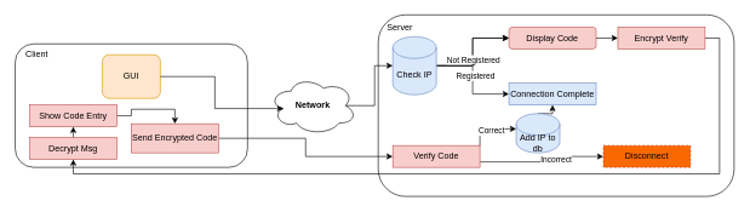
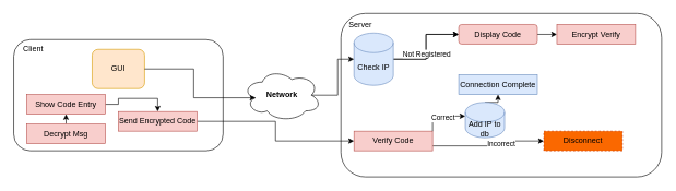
  <mxCell id="0" />
  <mxCell id="1" parent="0" />
  <mxCell id="2" value="" style="rounded=1;whiteSpace=wrap;html=1;" vertex="1" parent="1"><mxGeometry x="20" y="60" width="320" height="170" as="geometry" /></mxCell>
  <mxCell id="3" value="" style="rounded=1;whiteSpace=wrap;html=1;" vertex="1" parent="1"><mxGeometry x="520" y="20" width="490" height="250" as="geometry" /></mxCell>
  <mxCell id="4" value="&lt;b&gt;Network&lt;/b&gt;" style="ellipse;shape=cloud;whiteSpace=wrap;html=1;" vertex="1" parent="1"><mxGeometry x="370" y="105" width="120" height="80" as="geometry" /></mxCell>
  <mxCell id="5" value="GUI" style="rounded=1;whiteSpace=wrap;html=1;fillColor=#ffe6cc;strokeColor=#d79b00;" vertex="1" parent="1"><mxGeometry x="140" y="75" width="80" height="60" as="geometry" /></mxCell>
  <mxCell id="6" style="edgeStyle=orthogonalEdgeStyle;rounded=0;orthogonalLoop=1;jettySize=auto;html=1;exitX=1;exitY=0.5;exitDx=0;exitDy=0;entryX=0.16;entryY=0.55;entryDx=0;entryDy=0;entryPerimeter=0;" edge="1" parent="1" source="5" target="4"><mxGeometry relative="1" as="geometry" /></mxCell>
  <mxCell id="7" value="" style="edgeStyle=orthogonalEdgeStyle;rounded=0;orthogonalLoop=1;jettySize=auto;html=1;" edge="1" parent="1" source="13" target="16"><mxGeometry relative="1" as="geometry" /></mxCell>
  <mxCell id="8" value="" style="edgeStyle=orthogonalEdgeStyle;rounded=0;orthogonalLoop=1;jettySize=auto;html=1;" edge="1" parent="1" source="13" target="16"><mxGeometry relative="1" as="geometry" /></mxCell>
  <mxCell id="9" value="Not Registered" style="edgeLabel;html=1;align=center;verticalAlign=middle;resizable=0;points=[];" vertex="1" connectable="0" parent="8"><mxGeometry x="-0.141" relative="1" as="geometry"><mxPoint as="offset" /></mxGeometry></mxCell>
- <mxCell id="10" style="edgeStyle=orthogonalEdgeStyle;rounded=0;orthogonalLoop=1;jettySize=auto;html=1;exitX=1;exitY=0.5;exitDx=0;exitDy=0;exitPerimeter=0;" edge="1" parent="1" source="13" target="17"><mxGeometry relative="1" as="geometry" /></mxCell>
- <mxCell id="11" value="Text" style="edgeLabel;html=1;align=center;verticalAlign=middle;resizable=0;points=[];" vertex="1" connectable="0" parent="10"><mxGeometry x="-0.095" relative="1" as="geometry"><mxPoint as="offset" /></mxGeometry></mxCell>
- <mxCell id="12" value="Registered" style="edgeLabel;html=1;align=center;verticalAlign=middle;resizable=0;points=[];" vertex="1" connectable="0" parent="10"><mxGeometry x="-0.095" y="3" relative="1" as="geometry"><mxPoint as="offset" /></mxGeometry></mxCell>
  <mxCell id="13" value="Check IP" style="shape=cylinder3;whiteSpace=wrap;html=1;boundedLbl=1;backgroundOutline=1;size=15;fillColor=#dae8fc;strokeColor=#6c8ebf;" vertex="1" parent="1"><mxGeometry x="540" y="50" width="60" height="80" as="geometry" /></mxCell>
  <mxCell id="14" style="edgeStyle=orthogonalEdgeStyle;rounded=0;orthogonalLoop=1;jettySize=auto;html=1;exitX=0.875;exitY=0.5;exitDx=0;exitDy=0;exitPerimeter=0;entryX=0;entryY=0.5;entryDx=0;entryDy=0;entryPerimeter=0;" edge="1" parent="1" source="4" target="13"><mxGeometry relative="1" as="geometry" /></mxCell>
  <mxCell id="15" style="edgeStyle=orthogonalEdgeStyle;rounded=0;orthogonalLoop=1;jettySize=auto;html=1;exitX=1;exitY=0.5;exitDx=0;exitDy=0;entryX=0;entryY=0.5;entryDx=0;entryDy=0;" edge="1" parent="1" source="16" target="21"><mxGeometry relative="1" as="geometry" /></mxCell>
  <mxCell id="16" value="Display Code" style="whiteSpace=wrap;html=1;fillColor=#f8cecc;strokeColor=#b85450;rounded=1;" vertex="1" parent="1"><mxGeometry x="700" y="37" width="120" height="30" as="geometry" /></mxCell>
  <mxCell id="17" value="Connection Complete" style="whiteSpace=wrap;html=1;fillColor=#dae8fc;strokeColor=#6c8ebf;" vertex="1" parent="1"><mxGeometry x="700" y="114" width="120" height="30" as="geometry" /></mxCell>
  <mxCell id="18" value="Client" style="text;html=1;align=center;verticalAlign=middle;whiteSpace=wrap;rounded=0;" vertex="1" parent="1"><mxGeometry x="20" y="60" width="60" height="30" as="geometry" /></mxCell>
  <mxCell id="19" value="Server" style="text;html=1;align=center;verticalAlign=middle;whiteSpace=wrap;rounded=0;" vertex="1" parent="1"><mxGeometry x="520" y="22" width="60" height="30" as="geometry" /></mxCell>
- <mxCell id="20" style="edgeStyle=orthogonalEdgeStyle;rounded=0;orthogonalLoop=1;jettySize=auto;html=1;exitX=1;exitY=0.5;exitDx=0;exitDy=0;entryX=0.5;entryY=1;entryDx=0;entryDy=0;" edge="1" parent="1" source="21" target="23"><mxGeometry relative="1" as="geometry" /></mxCell>
  <mxCell id="21" value="Encrypt Verify" style="whiteSpace=wrap;html=1;fillColor=#f8cecc;strokeColor=#b85450;" vertex="1" parent="1"><mxGeometry x="850" y="37" width="120" height="30" as="geometry" /></mxCell>
  <mxCell id="22" style="edgeStyle=orthogonalEdgeStyle;rounded=0;orthogonalLoop=1;jettySize=auto;html=1;exitX=0.5;exitY=0;exitDx=0;exitDy=0;entryX=0.5;entryY=1;entryDx=0;entryDy=0;" edge="1" parent="1" source="23" target="25"><mxGeometry relative="1" as="geometry" /></mxCell>
  <mxCell id="23" value="Decrypt Msg" style="whiteSpace=wrap;html=1;fillColor=#f8cecc;strokeColor=#b85450;" vertex="1" parent="1"><mxGeometry x="40" y="189" width="120" height="30" as="geometry" /></mxCell>
  <mxCell id="24" style="edgeStyle=orthogonalEdgeStyle;rounded=0;orthogonalLoop=1;jettySize=auto;html=1;exitX=1;exitY=0.5;exitDx=0;exitDy=0;entryX=0.5;entryY=0;entryDx=0;entryDy=0;" edge="1" parent="1" source="25" target="27"><mxGeometry relative="1" as="geometry" /></mxCell>
  <mxCell id="25" value="Show Code Entry" style="whiteSpace=wrap;html=1;fillColor=#f8cecc;strokeColor=#b85450;" vertex="1" parent="1"><mxGeometry x="40" y="144" width="120" height="30" as="geometry" /></mxCell>
  <mxCell id="26" style="edgeStyle=orthogonalEdgeStyle;rounded=0;orthogonalLoop=1;jettySize=auto;html=1;exitX=1;exitY=0.5;exitDx=0;exitDy=0;entryX=0;entryY=0.5;entryDx=0;entryDy=0;" edge="1" parent="1" source="27" target="30"><mxGeometry relative="1" as="geometry" /></mxCell>
- <mxCell id="27" value="Send Encrypted Code" style="whiteSpace=wrap;html=1;fillColor=#f8cecc;strokeColor=#b85450;" vertex="1" parent="1"><mxGeometry x="180" y="170" width="120" height="40" as="geometry" /></mxCell>
+ <mxCell id="27" value="Send Encrypted Code" style="whiteSpace=wrap;html=1;fillColor=#f8cecc;strokeColor=#b85450;" vertex="1" parent="1"><mxGeometry x="180" y="170" width="120" height="30" as="geometry" /></mxCell>
  <mxCell id="28" style="edgeStyle=orthogonalEdgeStyle;rounded=0;orthogonalLoop=1;jettySize=auto;html=1;exitX=1;exitY=0.75;exitDx=0;exitDy=0;entryX=0;entryY=0.5;entryDx=0;entryDy=0;" edge="1" parent="1" source="30" target="31"><mxGeometry relative="1" as="geometry" /></mxCell>
  <mxCell id="29" value="Incorrect" style="edgeLabel;html=1;align=center;verticalAlign=middle;resizable=0;points=[];" vertex="1" connectable="0" parent="28"><mxGeometry x="0.261" y="-3" relative="1" as="geometry"><mxPoint as="offset" /></mxGeometry></mxCell>
  <mxCell id="30" value="Verify Code" style="whiteSpace=wrap;html=1;fillColor=#f8cecc;strokeColor=#b85450;" vertex="1" parent="1"><mxGeometry x="540" y="200" width="120" height="30" as="geometry" /></mxCell>
  <mxCell id="31" value="Disconnect" style="whiteSpace=wrap;html=1;fillColor=#fa6800;strokeColor=#C73500;fontColor=#000000;dashed=1;" vertex="1" parent="1"><mxGeometry x="830" y="200" width="120" height="30" as="geometry" /></mxCell>
  <mxCell id="32" style="edgeStyle=orthogonalEdgeStyle;rounded=0;orthogonalLoop=1;jettySize=auto;html=1;exitX=0.5;exitY=0;exitDx=0;exitDy=0;exitPerimeter=0;entryX=0.5;entryY=1;entryDx=0;entryDy=0;" edge="1" parent="1" source="33" target="17"><mxGeometry relative="1" as="geometry" /></mxCell>
  <mxCell id="33" value="Add IP to db" style="shape=cylinder3;whiteSpace=wrap;html=1;boundedLbl=1;backgroundOutline=1;size=15;fillColor=#dae8fc;strokeColor=#6c8ebf;" vertex="1" parent="1"><mxGeometry x="710" y="156" width="60" height="54" as="geometry" /></mxCell>
  <mxCell id="34" style="edgeStyle=orthogonalEdgeStyle;rounded=0;orthogonalLoop=1;jettySize=auto;html=1;exitX=1;exitY=0;exitDx=0;exitDy=0;entryX=0;entryY=0;entryDx=0;entryDy=21;entryPerimeter=0;" edge="1" parent="1" source="30" target="33"><mxGeometry relative="1" as="geometry" /></mxCell>
  <mxCell id="35" value="Correct" style="edgeLabel;html=1;align=center;verticalAlign=middle;resizable=0;points=[];" vertex="1" connectable="0" parent="34"><mxGeometry x="0.052" y="-2" relative="1" as="geometry"><mxPoint as="offset" /></mxGeometry></mxCell>
